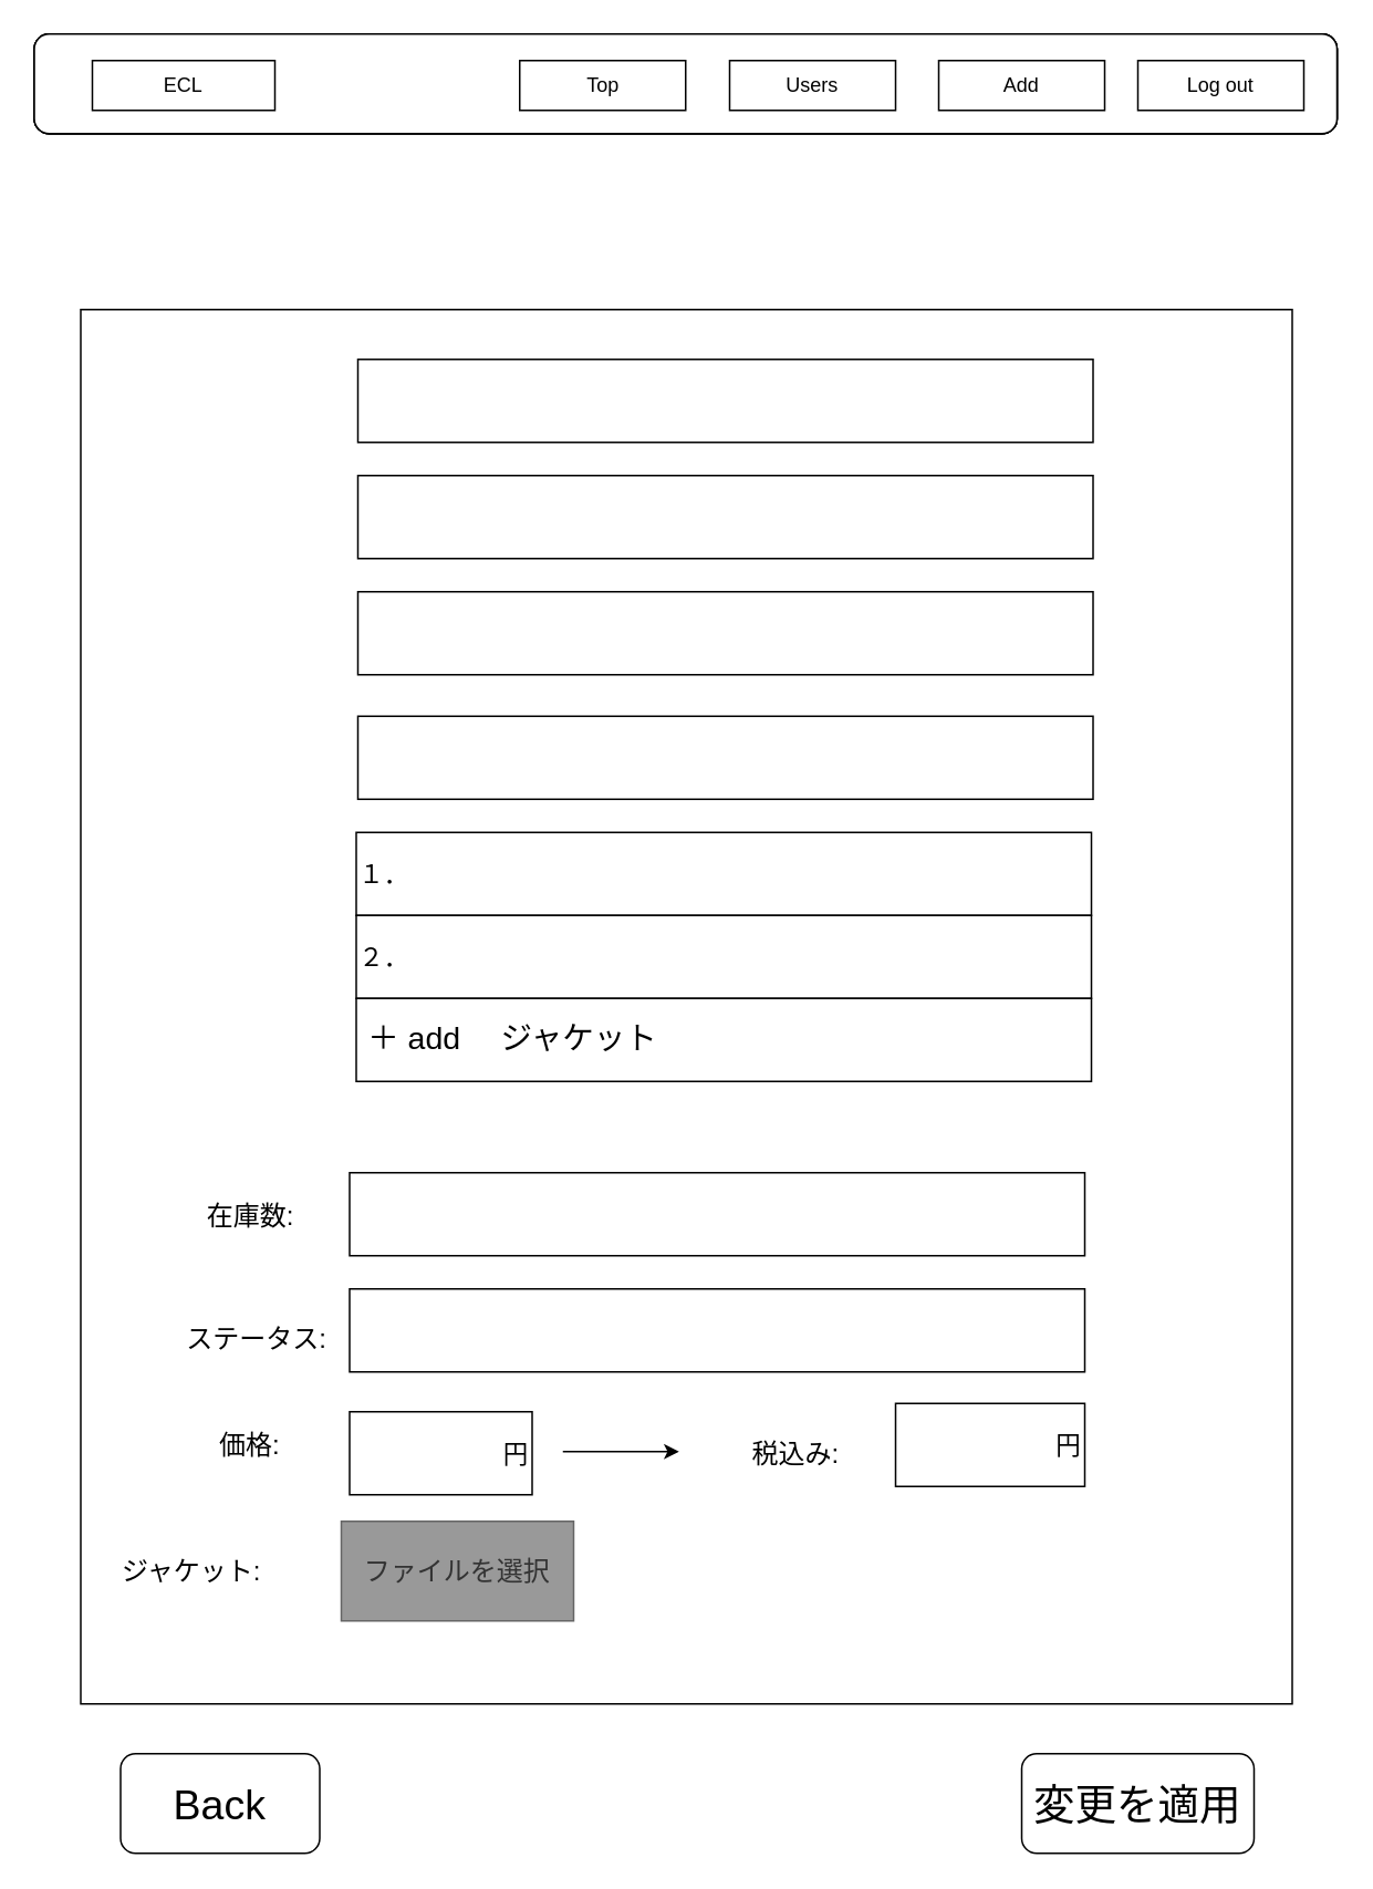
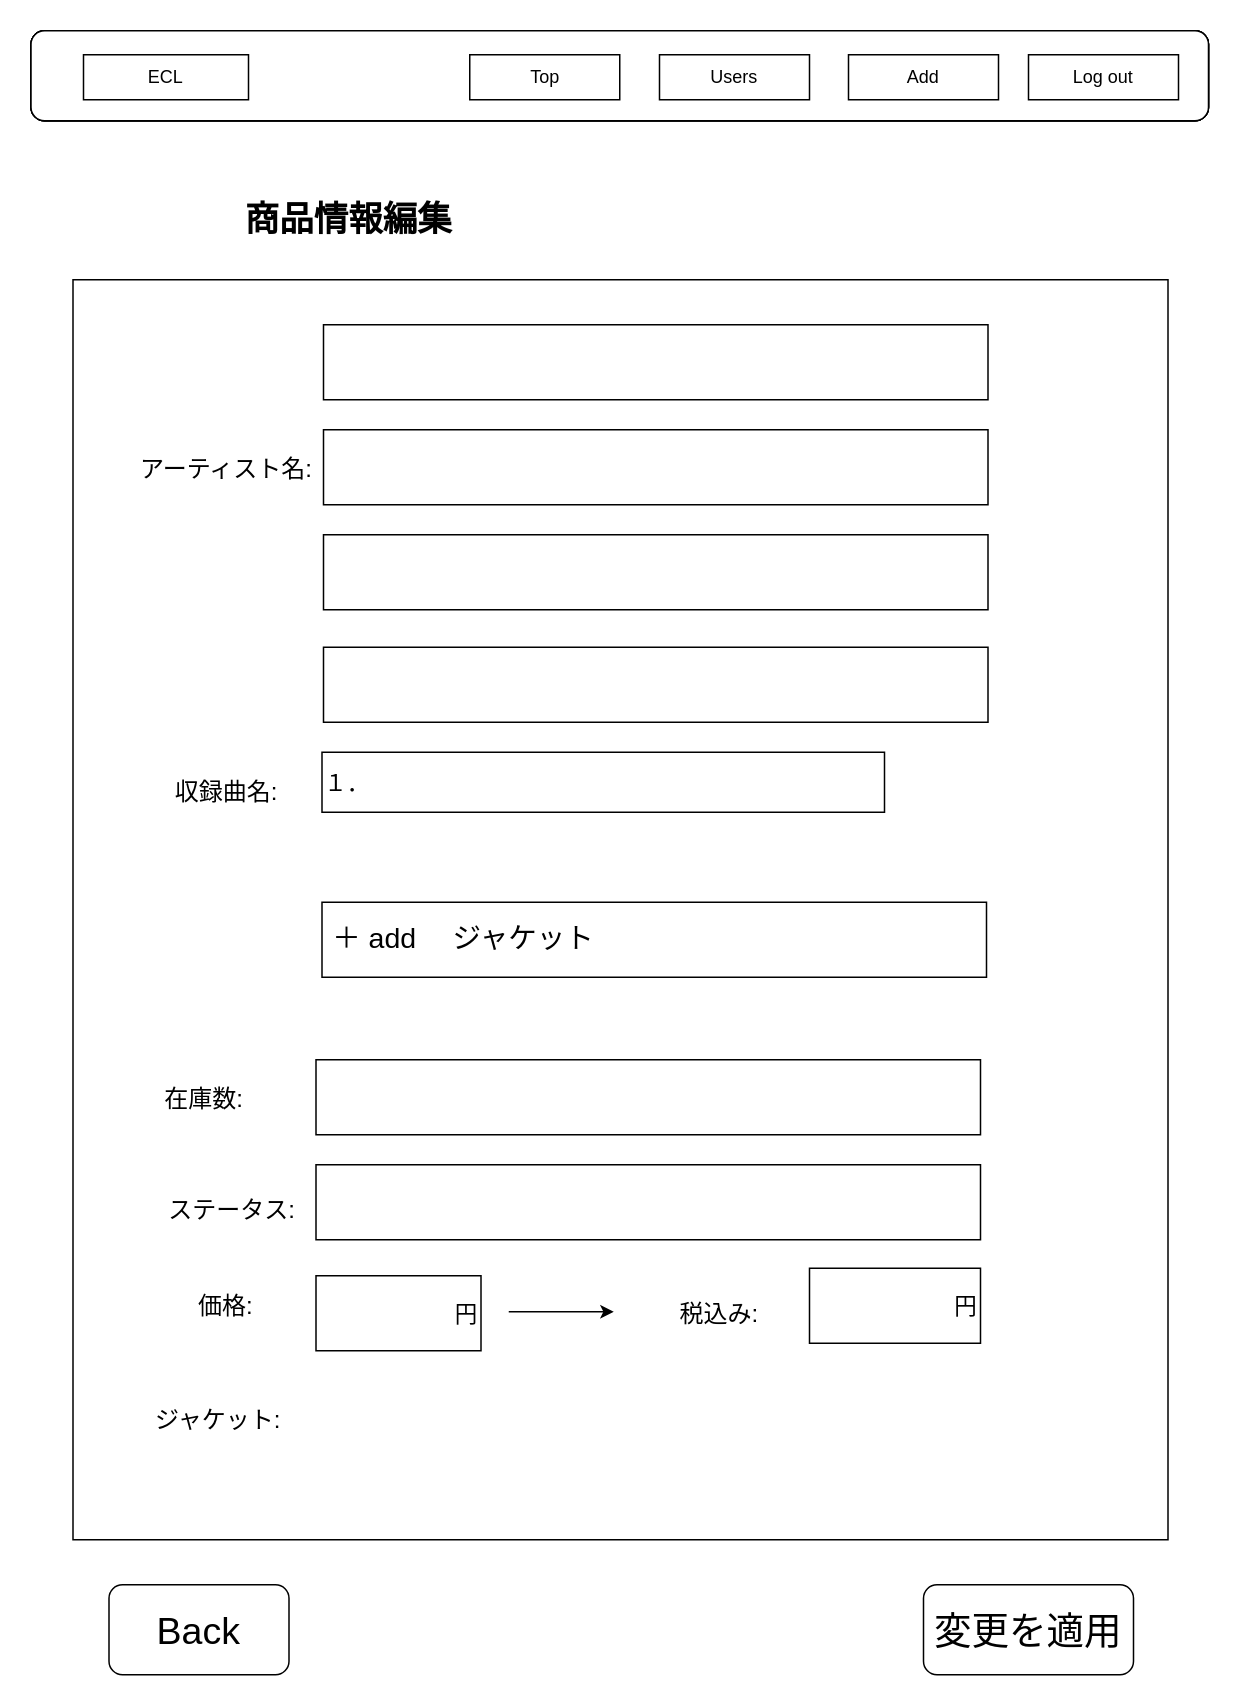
  <mxCell id="0" />
  <mxCell id="1" parent="0" />
  <mxCell id="2" value="" style="rounded=1;whiteSpace=wrap;html=1;" parent="1" vertex="1"><mxGeometry x="20" y="20" width="785" height="60" as="geometry" /></mxCell>
  <mxCell id="3" value="ECL" style="rounded=0;whiteSpace=wrap;html=1;" parent="1" vertex="1"><mxGeometry x="55" y="36" width="110" height="30" as="geometry" /></mxCell>
  <mxCell id="4" value="Top" style="rounded=0;whiteSpace=wrap;html=1;" parent="1" vertex="1"><mxGeometry x="312.5" y="36" width="100" height="30" as="geometry" /></mxCell>
  <mxCell id="5" value="Cart" style="rounded=0;whiteSpace=wrap;html=1;" parent="1" vertex="1"><mxGeometry x="565" y="36" width="100" height="30" as="geometry" /></mxCell>
  <mxCell id="6" value="Log out" style="rounded=0;whiteSpace=wrap;html=1;" parent="1" vertex="1"><mxGeometry x="685" y="36" width="100" height="30" as="geometry" /></mxCell>
  <mxCell id="7" value="My page" style="rounded=0;whiteSpace=wrap;html=1;" parent="1" vertex="1"><mxGeometry x="439" y="36" width="100" height="30" as="geometry" /></mxCell>
  <mxCell id="8" value="" style="rounded=1;whiteSpace=wrap;html=1;" parent="1" vertex="1"><mxGeometry x="20" y="20" width="785" height="60" as="geometry" /></mxCell>
  <mxCell id="9" value="ECL" style="rounded=0;whiteSpace=wrap;html=1;" parent="1" vertex="1"><mxGeometry x="55" y="36" width="110" height="30" as="geometry" /></mxCell>
  <mxCell id="10" value="Top" style="rounded=0;whiteSpace=wrap;html=1;" parent="1" vertex="1"><mxGeometry x="312.5" y="36" width="100" height="30" as="geometry" /></mxCell>
  <mxCell id="11" value="Add" style="rounded=0;whiteSpace=wrap;html=1;" parent="1" vertex="1"><mxGeometry x="565" y="36" width="100" height="30" as="geometry" /></mxCell>
  <mxCell id="12" value="Log out" style="rounded=0;whiteSpace=wrap;html=1;" parent="1" vertex="1"><mxGeometry x="685" y="36" width="100" height="30" as="geometry" /></mxCell>
  <mxCell id="13" value="Users" style="rounded=0;whiteSpace=wrap;html=1;" parent="1" vertex="1"><mxGeometry x="439" y="36" width="100" height="30" as="geometry" /></mxCell>
  <mxCell id="14" value="" style="rounded=0;whiteSpace=wrap;html=1;fillColor=none;" parent="1" vertex="1"><mxGeometry x="48" y="186" width="730" height="840" as="geometry" /></mxCell>
  <mxCell id="15" value="" style="rounded=1;whiteSpace=wrap;html=1;" parent="1" vertex="1"><mxGeometry x="20" y="20" width="785" height="60" as="geometry" /></mxCell>
  <mxCell id="16" value="ECL" style="rounded=0;whiteSpace=wrap;html=1;" parent="1" vertex="1"><mxGeometry x="55" y="36" width="110" height="30" as="geometry" /></mxCell>
  <mxCell id="17" value="Top" style="rounded=0;whiteSpace=wrap;html=1;" parent="1" vertex="1"><mxGeometry x="312.5" y="36" width="100" height="30" as="geometry" /></mxCell>
  <mxCell id="18" value="Cart" style="rounded=0;whiteSpace=wrap;html=1;" parent="1" vertex="1"><mxGeometry x="565" y="36" width="100" height="30" as="geometry" /></mxCell>
  <mxCell id="19" value="Log out" style="rounded=0;whiteSpace=wrap;html=1;" parent="1" vertex="1"><mxGeometry x="685" y="36" width="100" height="30" as="geometry" /></mxCell>
  <mxCell id="20" value="My page" style="rounded=0;whiteSpace=wrap;html=1;" parent="1" vertex="1"><mxGeometry x="439" y="36" width="100" height="30" as="geometry" /></mxCell>
  <mxCell id="21" value="&lt;font style=&quot;font-size: 25px&quot;&gt;Back&lt;/font&gt;" style="whiteSpace=wrap;html=1;rounded=1;" parent="1" vertex="1"><mxGeometry x="72" y="1056" width="120" height="60" as="geometry" /></mxCell>
  <mxCell id="22" value="" style="rounded=1;whiteSpace=wrap;html=1;" parent="1" vertex="1"><mxGeometry x="20" y="20" width="785" height="60" as="geometry" /></mxCell>
  <mxCell id="23" value="ECL" style="rounded=0;whiteSpace=wrap;html=1;" parent="1" vertex="1"><mxGeometry x="55" y="36" width="110" height="30" as="geometry" /></mxCell>
  <mxCell id="24" value="Top" style="rounded=0;whiteSpace=wrap;html=1;" parent="1" vertex="1"><mxGeometry x="312.5" y="36" width="100" height="30" as="geometry" /></mxCell>
  <mxCell id="25" value="Add" style="rounded=0;whiteSpace=wrap;html=1;" parent="1" vertex="1"><mxGeometry x="565" y="36" width="100" height="30" as="geometry" /></mxCell>
  <mxCell id="26" value="Log out" style="rounded=0;whiteSpace=wrap;html=1;" parent="1" vertex="1"><mxGeometry x="685" y="36" width="100" height="30" as="geometry" /></mxCell>
  <mxCell id="27" value="Users" style="rounded=0;whiteSpace=wrap;html=1;" parent="1" vertex="1"><mxGeometry x="439" y="36" width="100" height="30" as="geometry" /></mxCell>
- <mxCell id="29" value="ファイルを選択" style="rounded=0;whiteSpace=wrap;html=1;strokeColor=#666666;fillColor=#999999;fontSize=16;fontColor=#333333;" parent="1" vertex="1"><mxGeometry x="205" y="916" width="140" height="60" as="geometry" /></mxCell>
+ <mxCell id="28" value="&lt;span style=&quot;font-size: 23px&quot;&gt;&lt;b&gt;商品情報編集&lt;/b&gt;&lt;/span&gt;" style="rounded=0;whiteSpace=wrap;html=1;strokeColor=none;fillColor=none;fontSize=16;" parent="1" vertex="1"><mxGeometry x="72" y="116" width="320" height="60" as="geometry" /></mxCell>
+ <mxCell id="30" value="収録曲名:" style="text;html=1;fontSize=16;align=center;" parent="1" vertex="1"><mxGeometry x="95" y="511" width="110" height="30" as="geometry" /></mxCell>
+ <mxCell id="31" value="アーティスト名:" style="text;html=1;fontSize=16;align=center;" parent="1" vertex="1"><mxGeometry x="95" y="296" width="110" height="30" as="geometry" /></mxCell>
  <mxCell id="32" value="&lt;div style=&quot;text-align: center&quot;&gt;&lt;span&gt;ステータス:&lt;/span&gt;&lt;/div&gt;" style="text;html=1;fontSize=16;direction=south;" parent="1" vertex="1"><mxGeometry x="110" y="790" width="88" height="110" as="geometry" /></mxCell>
- <mxCell id="33" value="在庫数:" style="text;html=1;fontSize=16;align=center;" parent="1" vertex="1"><mxGeometry x="95" y="716" width="110" height="30" as="geometry" /></mxCell>
+ <mxCell id="33" value="在庫数:" style="text;html=1;fontSize=16;align=center;" parent="1" vertex="1"><mxGeometry x="80" y="716" width="110" height="30" as="geometry" /></mxCell>
  <mxCell id="34" value="" style="rounded=0;whiteSpace=wrap;html=1;strokeColor=#000000;fillColor=none;fontSize=15;" parent="1" vertex="1"><mxGeometry x="215" y="216" width="443" height="50" as="geometry" /></mxCell>
  <mxCell id="35" value="" style="rounded=0;whiteSpace=wrap;html=1;strokeColor=#000000;fillColor=none;fontSize=15;" parent="1" vertex="1"><mxGeometry x="215" y="286" width="443" height="50" as="geometry" /></mxCell>
  <mxCell id="36" value="" style="rounded=0;whiteSpace=wrap;html=1;strokeColor=#000000;fillColor=none;fontSize=15;" parent="1" vertex="1"><mxGeometry x="215" y="356" width="443" height="50" as="geometry" /></mxCell>
  <mxCell id="37" value="" style="rounded=0;whiteSpace=wrap;html=1;strokeColor=#000000;fillColor=none;fontSize=15;" parent="1" vertex="1"><mxGeometry x="215" y="431" width="443" height="50" as="geometry" /></mxCell>
- <mxCell id="38" value="&lt;div style=&quot;text-align: left&quot;&gt;１．&lt;/div&gt;" style="rounded=0;whiteSpace=wrap;html=1;strokeColor=#000000;fillColor=none;fontSize=15;align=left;" parent="1" vertex="1"><mxGeometry x="214" y="501" width="443" height="50" as="geometry" /></mxCell>
+ <mxCell id="38" value="&lt;div style=&quot;text-align: left&quot;&gt;１．&lt;/div&gt;" style="rounded=0;whiteSpace=wrap;html=1;strokeColor=#000000;fillColor=none;fontSize=15;align=left;" parent="1" vertex="1"><mxGeometry x="214" y="501" width="375" height="40" as="geometry" /></mxCell>
  <mxCell id="39" value="" style="rounded=0;whiteSpace=wrap;html=1;strokeColor=#000000;fillColor=none;fontSize=15;" parent="1" vertex="1"><mxGeometry x="210" y="706" width="443" height="50" as="geometry" /></mxCell>
  <mxCell id="40" value="" style="rounded=0;whiteSpace=wrap;html=1;strokeColor=#000000;fillColor=none;fontSize=15;" parent="1" vertex="1"><mxGeometry x="210" y="776" width="443" height="50" as="geometry" /></mxCell>
- <mxCell id="41" value="ジャケット:" style="rounded=0;whiteSpace=wrap;html=1;strokeColor=none;fillColor=none;fontSize=16;align=center;" parent="1" vertex="1"><mxGeometry x="55" y="916" width="120" height="60" as="geometry" /></mxCell>
+ <mxCell id="41" value="ジャケット:" style="rounded=0;whiteSpace=wrap;html=1;strokeColor=none;fillColor=none;fontSize=16;align=center;" parent="1" vertex="1"><mxGeometry x="85" y="916" width="120" height="60" as="geometry" /></mxCell>
  <mxCell id="42" value="価格:" style="rounded=0;whiteSpace=wrap;html=1;strokeColor=none;fillColor=none;fontSize=16;align=center;" parent="1" vertex="1"><mxGeometry x="90" y="840" width="120" height="60" as="geometry" /></mxCell>
  <mxCell id="43" value="" style="edgeStyle=orthogonalEdgeStyle;rounded=0;orthogonalLoop=1;jettySize=auto;html=1;fontSize=16;" parent="1" edge="1"><mxGeometry relative="1" as="geometry"><mxPoint x="338.5" y="874" as="sourcePoint" /><mxPoint x="408.5" y="874" as="targetPoint" /><Array as="points"><mxPoint x="365" y="874" /><mxPoint x="365" y="874" /></Array></mxGeometry></mxCell>
  <mxCell id="44" value="&lt;div style=&quot;text-align: right&quot;&gt;&lt;span&gt;円&lt;/span&gt;&lt;/div&gt;" style="rounded=0;whiteSpace=wrap;html=1;strokeColor=#000000;fillColor=none;fontSize=15;align=right;" parent="1" vertex="1"><mxGeometry x="210" y="850" width="110" height="50" as="geometry" /></mxCell>
  <mxCell id="45" value="&lt;div style=&quot;text-align: right&quot;&gt;&lt;span&gt;円&lt;/span&gt;&lt;/div&gt;" style="rounded=0;whiteSpace=wrap;html=1;strokeColor=#000000;fillColor=none;fontSize=15;align=right;" parent="1" vertex="1"><mxGeometry x="539" y="845" width="114" height="50" as="geometry" /></mxCell>
  <mxCell id="46" value="税込み:" style="rounded=0;whiteSpace=wrap;html=1;strokeColor=none;fillColor=none;fontSize=16;align=center;" parent="1" vertex="1"><mxGeometry x="419" y="845" width="120" height="60" as="geometry" /></mxCell>
- <mxCell id="47" value="&lt;div style=&quot;text-align: left&quot;&gt;２．&lt;/div&gt;" style="rounded=0;whiteSpace=wrap;html=1;strokeColor=#000000;fillColor=none;fontSize=15;align=left;" parent="1" vertex="1"><mxGeometry x="214" y="551" width="443" height="50" as="geometry" /></mxCell>
  <mxCell id="48" value="&lt;div style=&quot;text-align: left&quot;&gt;&lt;font style=&quot;font-size: 19px&quot;&gt;&amp;nbsp;＋ add 　ジャケット&lt;/font&gt;&lt;/div&gt;" style="rounded=0;whiteSpace=wrap;html=1;strokeColor=#000000;fillColor=none;fontSize=15;align=left;" parent="1" vertex="1"><mxGeometry x="214" y="601" width="443" height="50" as="geometry" /></mxCell>
  <mxCell id="49" value="&lt;span style=&quot;font-size: 25px&quot;&gt;変更を適用&lt;/span&gt;" style="whiteSpace=wrap;html=1;rounded=1;" parent="1" vertex="1"><mxGeometry x="615" y="1056" width="140" height="60" as="geometry" /></mxCell>
